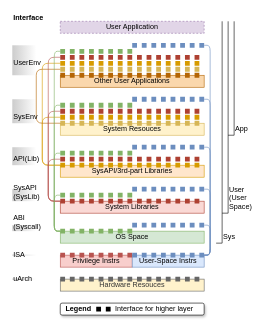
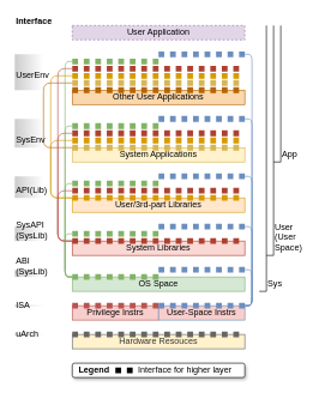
  <mxCell id="0" />
  <mxCell id="1" parent="0" />
  <mxCell id="2" value="" style="rounded=0;whiteSpace=wrap;html=1;align=left;fontColor=#333333;gradientColor=#ffffff;gradientDirection=east;strokeColor=none;fillColor=#CCCCCC;" parent="1" vertex="1"><mxGeometry y="464" width="40" height="2" as="geometry" x="20" /></mxCell>
  <mxCell id="3" value="" style="rounded=0;whiteSpace=wrap;html=1;align=left;fontColor=#333333;gradientColor=#ffffff;gradientDirection=east;strokeColor=none;fillColor=#CCCCCC;" parent="1" vertex="1"><mxGeometry y="424" width="40" height="2" as="geometry" x="20" /></mxCell>
  <mxCell id="4" value="" style="rounded=0;whiteSpace=wrap;html=1;align=left;fontColor=#333333;gradientColor=#ffffff;gradientDirection=east;strokeColor=none;fillColor=#CCCCCC;" parent="1" vertex="1"><mxGeometry y="375" width="40" height="10" as="geometry" x="20" /></mxCell>
  <mxCell id="5" value="" style="rounded=0;whiteSpace=wrap;html=1;align=left;fontColor=#333333;gradientColor=#ffffff;gradientDirection=east;strokeColor=none;fillColor=#CCCCCC;" parent="1" vertex="1"><mxGeometry y="245" width="40" height="30" as="geometry" x="20" /></mxCell>
  <mxCell id="6" value="" style="rounded=0;whiteSpace=wrap;html=1;align=left;fontColor=#333333;gradientColor=#ffffff;gradientDirection=east;strokeColor=none;fillColor=#CCCCCC;" parent="1" vertex="1"><mxGeometry y="165" width="40" height="40" as="geometry" x="20" /></mxCell>
  <mxCell id="7" value="" style="rounded=0;whiteSpace=wrap;html=1;align=left;fontColor=#333333;gradientColor=#ffffff;gradientDirection=east;strokeColor=none;fillColor=#CCCCCC;" parent="1" vertex="1"><mxGeometry y="75" width="40" height="50" as="geometry" x="20" /></mxCell>
  <mxCell id="8" value="" style="rounded=1;whiteSpace=wrap;html=1;shadow=1;" parent="1" vertex="1"><mxGeometry x="100" y="505" width="240" height="20" as="geometry" /></mxCell>
  <mxCell id="9" value="" style="endArrow=none;dashed=1;html=1;strokeWidth=8;dashPattern=1 1;fillColor=#dae8fc;strokeColor=#6c8ebf;" parent="1" edge="1"><mxGeometry width="50" height="50" relative="1" as="geometry"><mxPoint x="220" y="165" as="sourcePoint" /><mxPoint x="340" y="165" as="targetPoint" /></mxGeometry></mxCell>
  <mxCell id="10" value="" style="endArrow=none;dashed=1;html=1;strokeWidth=8;dashPattern=1 1;fillColor=#d5e8d4;strokeColor=#82b366;" parent="1" edge="1"><mxGeometry width="50" height="50" relative="1" as="geometry"><mxPoint x="100" y="175" as="sourcePoint" /><mxPoint x="220" y="175" as="targetPoint" /></mxGeometry></mxCell>
  <mxCell id="11" value="" style="endArrow=none;dashed=1;html=1;strokeWidth=8;dashPattern=1 1;fillColor=#ffe6cc;strokeColor=#d79b00;" parent="1" edge="1"><mxGeometry width="50" height="50" relative="1" as="geometry"><mxPoint x="100" y="195" as="sourcePoint" /><mxPoint x="340" y="195" as="targetPoint" /></mxGeometry></mxCell>
  <mxCell id="12" value="" style="endArrow=none;dashed=1;html=1;strokeWidth=8;dashPattern=1 1;fillColor=#dae8fc;strokeColor=#6c8ebf;" parent="1" edge="1"><mxGeometry width="50" height="50" relative="1" as="geometry"><mxPoint x="220" y="245" as="sourcePoint" /><mxPoint x="340" y="245" as="targetPoint" /></mxGeometry></mxCell>
  <mxCell id="13" value="" style="endArrow=none;dashed=1;html=1;strokeWidth=8;dashPattern=1 1;fillColor=#d5e8d4;strokeColor=#82b366;" parent="1" edge="1"><mxGeometry width="50" height="50" relative="1" as="geometry"><mxPoint x="100" y="255" as="sourcePoint" /><mxPoint x="220" y="255" as="targetPoint" /></mxGeometry></mxCell>
  <mxCell id="14" value="" style="endArrow=none;dashed=1;html=1;strokeWidth=8;dashPattern=1 1;fillColor=#dae8fc;strokeColor=#6c8ebf;" parent="1" edge="1"><mxGeometry width="50" height="50" relative="1" as="geometry"><mxPoint x="220" y="375" as="sourcePoint" /><mxPoint x="340" y="375" as="targetPoint" /></mxGeometry></mxCell>
  <mxCell id="15" value="Hardware Resouces" style="rounded=0;whiteSpace=wrap;html=1;fillColor=#fff2cc;strokeColor=#666666;fontColor=#333333;" parent="1" vertex="1"><mxGeometry x="100" y="465" width="240" height="20" as="geometry" /></mxCell>
  <mxCell id="16" value="Privilege Instrs" style="rounded=0;whiteSpace=wrap;html=1;fillColor=#f8cecc;strokeColor=#b85450;" parent="1" vertex="1"><mxGeometry x="100" y="425" width="120" height="20" as="geometry" /></mxCell>
- <mxCell id="17" value="User-Space Instrs" style="rounded=0;whiteSpace=wrap;html=1;fillColor=#dae8fc;strokeColor=#6c8ebf;" parent="1" vertex="1"><mxGeometry x="220" y="425" width="120" height="20" as="geometry" /></mxCell>
+ <mxCell id="17" value="User-Space Instrs" style="rounded=0;whiteSpace=wrap;html=1;fillColor=#f8cecc;strokeColor=#6c8ebf;" parent="1" vertex="1"><mxGeometry x="220" y="425" width="120" height="20" as="geometry" /></mxCell>
  <mxCell id="18" value="" style="endArrow=none;dashed=1;html=1;strokeWidth=8;dashPattern=1 1;fillColor=#f5f5f5;strokeColor=#666666;" parent="1" edge="1"><mxGeometry width="50" height="50" relative="1" as="geometry"><mxPoint x="100" y="465" as="sourcePoint" /><mxPoint x="340" y="465" as="targetPoint" /></mxGeometry></mxCell>
  <mxCell id="19" value="OS Space" style="rounded=0;whiteSpace=wrap;html=1;fillColor=#d5e8d4;strokeColor=#82b366;" parent="1" vertex="1"><mxGeometry x="100" y="385" width="240" height="20" as="geometry" /></mxCell>
  <mxCell id="20" value="" style="endArrow=none;dashed=1;html=1;strokeWidth=8;dashPattern=1 1;fillColor=#f8cecc;strokeColor=#b85450;" parent="1" edge="1"><mxGeometry width="50" height="50" relative="1" as="geometry"><mxPoint x="100" y="425" as="sourcePoint" /><mxPoint x="220" y="425" as="targetPoint" /></mxGeometry></mxCell>
  <mxCell id="21" value="" style="endArrow=none;dashed=1;html=1;strokeWidth=8;dashPattern=1 1;fillColor=#dae8fc;strokeColor=#6c8ebf;" parent="1" edge="1"><mxGeometry width="50" height="50" relative="1" as="geometry"><mxPoint x="220" y="425" as="sourcePoint" /><mxPoint x="340" y="425" as="targetPoint" /></mxGeometry></mxCell>
  <mxCell id="22" value="" style="endArrow=none;dashed=1;html=1;strokeWidth=8;dashPattern=1 1;fillColor=#d5e8d4;strokeColor=#82b366;" parent="1" edge="1"><mxGeometry width="50" height="50" relative="1" as="geometry"><mxPoint x="100" y="385" as="sourcePoint" /><mxPoint x="220" y="385" as="targetPoint" /></mxGeometry></mxCell>
- <mxCell id="23" value="SysAPI/3rd-part Libraries" style="rounded=0;whiteSpace=wrap;html=1;fillColor=#ffe6cc;strokeColor=#d79b00;" parent="1" vertex="1"><mxGeometry x="100" y="275" width="240" height="20" as="geometry" /></mxCell>
+ <mxCell id="23" value="User/3rd-part Libraries" style="rounded=0;whiteSpace=wrap;html=1;fillColor=#ffe6cc;strokeColor=#d79b00;" parent="1" vertex="1"><mxGeometry x="100" y="275" width="240" height="20" as="geometry" /></mxCell>
  <mxCell id="24" value="" style="endArrow=none;dashed=1;html=1;strokeWidth=8;dashPattern=1 1;fillColor=#ffe6cc;strokeColor=#d79b00;" parent="1" edge="1"><mxGeometry width="50" height="50" relative="1" as="geometry"><mxPoint x="100" y="275" as="sourcePoint" /><mxPoint x="340" y="275" as="targetPoint" /></mxGeometry></mxCell>
- <mxCell id="25" value="System Resouces" style="rounded=0;whiteSpace=wrap;html=1;fillColor=#fff2cc;strokeColor=#d6b656;" parent="1" vertex="1"><mxGeometry x="100" y="205" width="240" height="20" as="geometry" /></mxCell>
+ <mxCell id="25" value="System Applications" style="rounded=0;whiteSpace=wrap;html=1;fillColor=#fff2cc;strokeColor=#d6b656;" parent="1" vertex="1"><mxGeometry x="100" y="205" width="240" height="20" as="geometry" /></mxCell>
  <mxCell id="26" value="" style="endArrow=none;dashed=1;html=1;strokeWidth=8;dashPattern=1 1;fillColor=#fff2cc;strokeColor=#d6b656;" parent="1" edge="1"><mxGeometry width="50" height="50" relative="1" as="geometry"><mxPoint x="100" y="205" as="sourcePoint" /><mxPoint x="340" y="205" as="targetPoint" /></mxGeometry></mxCell>
  <mxCell id="27" value="User Application" style="rounded=0;whiteSpace=wrap;html=1;fillColor=#e1d5e7;strokeColor=#9673a6;dashed=1;" parent="1" vertex="1"><mxGeometry x="100" y="35" width="240" height="20" as="geometry" /></mxCell>
  <mxCell id="28" value="&lt;b&gt;Legend&lt;/b&gt;" style="text;html=1;align=center;verticalAlign=middle;resizable=0;points=[];autosize=1;" parent="1" vertex="1"><mxGeometry x="100" y="505" width="60" height="20" as="geometry" /></mxCell>
  <mxCell id="29" value="" style="endArrow=none;dashed=1;html=1;strokeWidth=8;dashPattern=1 1;" parent="1" edge="1"><mxGeometry width="50" height="50" relative="1" as="geometry"><mxPoint x="160" y="515" as="sourcePoint" /><mxPoint x="190" y="515" as="targetPoint" /></mxGeometry></mxCell>
  <mxCell id="30" value="Interface for higher layer" style="text;html=1;align=left;verticalAlign=middle;resizable=0;points=[];autosize=1;" parent="1" vertex="1"><mxGeometry x="190" y="505" width="150" height="20" as="geometry" /></mxCell>
  <mxCell id="31" value="" style="endArrow=none;html=1;strokeWidth=1;fillColor=#dae8fc;strokeColor=#6c8ebf;" parent="1" edge="1"><mxGeometry width="50" height="50" relative="1" as="geometry"><mxPoint x="340" y="425" as="sourcePoint" /><mxPoint x="340" y="375" as="targetPoint" /><Array as="points"><mxPoint x="350" y="425" /><mxPoint x="350" y="375" /></Array></mxGeometry></mxCell>
  <mxCell id="32" value="" style="endArrow=none;html=1;strokeWidth=1;fillColor=#dae8fc;strokeColor=#6c8ebf;" parent="1" edge="1"><mxGeometry width="50" height="50" relative="1" as="geometry"><mxPoint x="340" y="425" as="sourcePoint" /><mxPoint x="340" y="315" as="targetPoint" /><Array as="points"><mxPoint x="350" y="425" /><mxPoint x="350" y="315" /></Array></mxGeometry></mxCell>
  <mxCell id="33" value="" style="endArrow=none;html=1;strokeWidth=1;fillColor=#dae8fc;strokeColor=#6c8ebf;" parent="1" edge="1"><mxGeometry width="50" height="50" relative="1" as="geometry"><mxPoint x="340" y="425" as="sourcePoint" /><mxPoint x="340" y="245" as="targetPoint" /><Array as="points"><mxPoint x="350" y="425" /><mxPoint x="350" y="245" /></Array></mxGeometry></mxCell>
  <mxCell id="34" value="" style="endArrow=none;html=1;strokeColor=#82b366;strokeWidth=1;fillColor=#d5e8d4;" parent="1" edge="1"><mxGeometry width="50" height="50" relative="1" as="geometry"><mxPoint x="100" y="385" as="sourcePoint" /><mxPoint x="100" y="325" as="targetPoint" /><Array as="points"><mxPoint x="90" y="385" /><mxPoint x="90" y="325" /></Array></mxGeometry></mxCell>
  <mxCell id="35" value="" style="endArrow=none;html=1;strokeColor=#82b366;strokeWidth=1;fillColor=#d5e8d4;" parent="1" edge="1"><mxGeometry width="50" height="50" relative="1" as="geometry"><mxPoint x="100" y="385" as="sourcePoint" /><mxPoint x="100" y="255" as="targetPoint" /><Array as="points"><mxPoint x="90" y="385" /><mxPoint x="90" y="255" /></Array></mxGeometry></mxCell>
  <mxCell id="36" value="" style="endArrow=none;html=1;strokeColor=#d79b00;strokeWidth=1;fillColor=#ffe6cc;" parent="1" edge="1"><mxGeometry width="50" height="50" relative="1" as="geometry"><mxPoint x="100" y="195" as="sourcePoint" /><mxPoint x="100" y="275" as="targetPoint" /><Array as="points"><mxPoint x="70" y="195" /><mxPoint x="70" y="275" /></Array></mxGeometry></mxCell>
  <mxCell id="37" value="Other User Applications" style="rounded=0;whiteSpace=wrap;html=1;fillColor=#fad7ac;strokeColor=#b46504;" parent="1" vertex="1"><mxGeometry x="100" width="240" height="20" as="geometry" y="125" /></mxCell>
  <mxCell id="38" value="" style="endArrow=none;dashed=1;html=1;strokeWidth=8;dashPattern=1 1;fillColor=#dae8fc;strokeColor=#6c8ebf;" parent="1" edge="1"><mxGeometry width="50" height="50" relative="1" as="geometry"><mxPoint x="220" y="75" as="sourcePoint" /><mxPoint x="340" y="75" as="targetPoint" /></mxGeometry></mxCell>
  <mxCell id="39" value="" style="endArrow=none;dashed=1;html=1;strokeWidth=8;dashPattern=1 1;fillColor=#d5e8d4;strokeColor=#82b366;" parent="1" edge="1"><mxGeometry width="50" height="50" relative="1" as="geometry"><mxPoint x="100" y="85" as="sourcePoint" /><mxPoint x="220" y="85" as="targetPoint" /></mxGeometry></mxCell>
  <mxCell id="40" value="" style="endArrow=none;dashed=1;html=1;strokeWidth=8;dashPattern=1 1;fillColor=#ffe6cc;strokeColor=#d79b00;" parent="1" edge="1"><mxGeometry width="50" height="50" relative="1" as="geometry"><mxPoint x="100" y="105" as="sourcePoint" /><mxPoint x="340" y="105" as="targetPoint" /></mxGeometry></mxCell>
  <mxCell id="41" value="" style="endArrow=none;dashed=1;html=1;strokeWidth=8;dashPattern=1 1;fillColor=#fff2cc;strokeColor=#d6b656;" parent="1" edge="1"><mxGeometry width="50" height="50" relative="1" as="geometry"><mxPoint x="100" y="115" as="sourcePoint" /><mxPoint x="340" y="115" as="targetPoint" /></mxGeometry></mxCell>
  <mxCell id="42" value="" style="endArrow=none;dashed=1;html=1;strokeWidth=8;dashPattern=1 1;fillColor=#fad7ac;strokeColor=#b46504;" parent="1" edge="1"><mxGeometry width="50" height="50" relative="1" as="geometry"><mxPoint x="100" as="sourcePoint" y="125" /><mxPoint x="340" as="targetPoint" y="125" /></mxGeometry></mxCell>
  <mxCell id="43" value="" style="endArrow=none;html=1;strokeColor=#82b366;strokeWidth=1;fillColor=#d5e8d4;" parent="1" edge="1"><mxGeometry width="50" height="50" relative="1" as="geometry"><mxPoint x="100" y="385" as="sourcePoint" /><mxPoint x="100" y="175" as="targetPoint" /><Array as="points"><mxPoint x="90" y="385" /><mxPoint x="90" y="175" /></Array></mxGeometry></mxCell>
  <mxCell id="44" value="" style="endArrow=none;html=1;strokeColor=#d79b00;strokeWidth=1;fillColor=#ffe6cc;" parent="1" edge="1"><mxGeometry width="50" height="50" relative="1" as="geometry"><mxPoint x="100" y="105" as="sourcePoint" /><mxPoint x="100" y="275" as="targetPoint" /><Array as="points"><mxPoint x="70" y="105" /><mxPoint x="70" y="275" /></Array></mxGeometry></mxCell>
  <mxCell id="45" value="" style="endArrow=none;html=1;strokeColor=#b46504;strokeWidth=1;fillColor=#fad7ac;" parent="1" edge="1"><mxGeometry width="50" height="50" relative="1" as="geometry"><mxPoint x="100" y="115" as="sourcePoint" /><mxPoint x="100" y="205" as="targetPoint" /><Array as="points"><mxPoint x="60" y="115" /><mxPoint x="60" y="205" /></Array></mxGeometry></mxCell>
  <mxCell id="46" value="" style="endArrow=none;html=1;strokeWidth=1;fillColor=#dae8fc;strokeColor=#6c8ebf;" parent="1" edge="1"><mxGeometry width="50" height="50" relative="1" as="geometry"><mxPoint x="340" y="425" as="sourcePoint" /><mxPoint x="340" y="165" as="targetPoint" /><Array as="points"><mxPoint x="350" y="425" /><mxPoint x="350" y="165" /></Array></mxGeometry></mxCell>
- <mxCell id="47" value="ABI&lt;br&gt;(Syscall)" style="text;html=1;align=left;verticalAlign=middle;resizable=0;points=[];autosize=1;" parent="1" vertex="1"><mxGeometry y="355" width="60" height="30" as="geometry" x="20" /></mxCell>
+ <mxCell id="47" value="ABI&lt;br&gt;(SysLib)" style="text;html=1;align=left;verticalAlign=middle;resizable=0;points=[];autosize=1;" parent="1" vertex="1"><mxGeometry y="355" width="60" height="30" as="geometry" x="20" /></mxCell>
  <mxCell id="48" value="&lt;b&gt;Interface&lt;br&gt;&lt;/b&gt;" style="text;html=1;align=left;verticalAlign=middle;resizable=0;points=[];autosize=1;" parent="1" vertex="1"><mxGeometry x="20" y="20" width="70" height="20" as="geometry" /></mxCell>
  <mxCell id="49" value="API(Lib)" style="text;html=1;align=left;verticalAlign=middle;resizable=0;points=[];autosize=1;" parent="1" vertex="1"><mxGeometry y="255" width="60" height="20" as="geometry" x="20" /></mxCell>
  <mxCell id="50" value="SysEnv" style="text;html=1;align=left;verticalAlign=middle;resizable=0;points=[];autosize=1;" parent="1" vertex="1"><mxGeometry y="185" width="60" height="20" as="geometry" x="20" /></mxCell>
  <mxCell id="51" value="UserEnv" style="text;html=1;align=left;verticalAlign=middle;resizable=0;points=[];autosize=1;" parent="1" vertex="1"><mxGeometry y="95" width="60" height="20" as="geometry" x="20" /></mxCell>
  <mxCell id="52" value="ISA" style="text;html=1;align=left;verticalAlign=middle;resizable=0;points=[];autosize=1;" parent="1" vertex="1"><mxGeometry y="415" width="30" height="20" as="geometry" x="20" /></mxCell>
  <mxCell id="53" value="uArch" style="text;html=1;align=left;verticalAlign=middle;resizable=0;points=[];autosize=1;" parent="1" vertex="1"><mxGeometry y="455" width="50" height="20" as="geometry" x="20" /></mxCell>
  <mxCell id="54" value="Sys" style="text;html=1;align=left;verticalAlign=middle;resizable=0;points=[];autosize=1;" parent="1" vertex="1"><mxGeometry x="370" y="385" width="40" height="20" as="geometry" /></mxCell>
  <mxCell id="55" value="User&lt;br&gt;(User&lt;br&gt;Space)" style="text;html=1;align=left;verticalAlign=middle;resizable=0;points=[];autosize=1;" parent="1" vertex="1"><mxGeometry x="380" y="305" width="50" height="50" as="geometry" /></mxCell>
  <mxCell id="56" value="" style="endArrow=none;html=1;rounded=0;" parent="1" edge="1"><mxGeometry width="50" height="50" relative="1" as="geometry"><mxPoint x="360" y="405" as="sourcePoint" /><mxPoint x="370" y="35" as="targetPoint" /><Array as="points"><mxPoint x="370" y="405" /></Array></mxGeometry></mxCell>
  <mxCell id="57" value="" style="endArrow=none;html=1;rounded=0;" parent="1" edge="1"><mxGeometry width="50" height="50" relative="1" as="geometry"><mxPoint x="370" y="355" as="sourcePoint" /><mxPoint x="380" y="35" as="targetPoint" /><Array as="points"><mxPoint x="380" y="355" /></Array></mxGeometry></mxCell>
  <mxCell id="58" value="" style="endArrow=none;html=1;rounded=0;" parent="1" edge="1"><mxGeometry width="50" height="50" relative="1" as="geometry"><mxPoint x="380" y="225" as="sourcePoint" /><mxPoint x="390" y="35" as="targetPoint" /><Array as="points"><mxPoint x="390" y="225" /></Array></mxGeometry></mxCell>
  <mxCell id="59" value="App" style="text;html=1;align=left;verticalAlign=middle;resizable=0;points=[];autosize=1;" parent="1" vertex="1"><mxGeometry x="390" y="205" width="40" height="20" as="geometry" /></mxCell>
  <mxCell id="60" value="System Libraries" style="rounded=0;whiteSpace=wrap;html=1;fillColor=#fad9d5;strokeColor=#ae4132;" vertex="1" parent="1"><mxGeometry x="100" y="335" width="240" height="20" as="geometry" /></mxCell>
  <mxCell id="61" value="" style="endArrow=none;dashed=1;html=1;strokeWidth=8;dashPattern=1 1;fillColor=#fad9d5;strokeColor=#ae4132;" edge="1" parent="1"><mxGeometry width="50" height="50" relative="1" as="geometry"><mxPoint x="100" y="335" as="sourcePoint" /><mxPoint x="340" y="335" as="targetPoint" /></mxGeometry></mxCell>
  <mxCell id="62" value="" style="endArrow=none;dashed=1;html=1;strokeWidth=8;dashPattern=1 1;fillColor=#d5e8d4;strokeColor=#82b366;" edge="1" parent="1"><mxGeometry width="50" height="50" relative="1" as="geometry"><mxPoint x="100" y="325" as="sourcePoint" /><mxPoint x="220" y="325" as="targetPoint" /></mxGeometry></mxCell>
  <mxCell id="63" value="" style="endArrow=none;dashed=1;html=1;strokeWidth=8;dashPattern=1 1;fillColor=#dae8fc;strokeColor=#6c8ebf;" edge="1" parent="1"><mxGeometry width="50" height="50" relative="1" as="geometry"><mxPoint x="220" y="315" as="sourcePoint" /><mxPoint x="340" y="315" as="targetPoint" /></mxGeometry></mxCell>
  <mxCell id="64" value="" style="rounded=0;whiteSpace=wrap;html=1;align=left;fontColor=#333333;gradientColor=#ffffff;gradientDirection=east;strokeColor=none;fillColor=#CCCCCC;" vertex="1" parent="1"><mxGeometry y="315" width="40" height="20" as="geometry" x="20" /></mxCell>
  <mxCell id="65" value="SysAPI&lt;br&gt;(SysLib)" style="text;html=1;align=left;verticalAlign=middle;resizable=0;points=[];autosize=1;" vertex="1" parent="1"><mxGeometry y="305" width="60" height="30" as="geometry" x="20" /></mxCell>
  <mxCell id="66" value="" style="endArrow=none;html=1;strokeColor=#b85450;strokeWidth=1;fillColor=#f8cecc;" edge="1" parent="1"><mxGeometry width="50" height="50" relative="1" as="geometry"><mxPoint x="100" y="265" as="sourcePoint" /><mxPoint x="100" y="335" as="targetPoint" /><Array as="points"><mxPoint x="80" y="265" /><mxPoint x="80" y="335" /></Array></mxGeometry></mxCell>
  <mxCell id="67" value="" style="endArrow=none;dashed=1;html=1;strokeWidth=8;dashPattern=1 1;fillColor=#fad9d5;strokeColor=#ae4132;" edge="1" parent="1"><mxGeometry width="50" height="50" relative="1" as="geometry"><mxPoint x="100" y="265" as="sourcePoint" /><mxPoint x="340" y="265" as="targetPoint" /></mxGeometry></mxCell>
  <mxCell id="68" value="" style="endArrow=none;dashed=1;html=1;strokeWidth=8;dashPattern=1 1;fillColor=#fad9d5;strokeColor=#ae4132;" edge="1" parent="1"><mxGeometry width="50" height="50" relative="1" as="geometry"><mxPoint x="100" y="185" as="sourcePoint" /><mxPoint x="340" y="185" as="targetPoint" /></mxGeometry></mxCell>
  <mxCell id="69" value="" style="endArrow=none;dashed=1;html=1;strokeWidth=8;dashPattern=1 1;fillColor=#fad9d5;strokeColor=#ae4132;" edge="1" parent="1"><mxGeometry width="50" height="50" relative="1" as="geometry"><mxPoint x="100" y="95" as="sourcePoint" /><mxPoint x="340" y="95" as="targetPoint" /></mxGeometry></mxCell>
  <mxCell id="70" value="" style="endArrow=none;html=1;strokeColor=#b85450;strokeWidth=1;fillColor=#f8cecc;" edge="1" parent="1"><mxGeometry width="50" height="50" relative="1" as="geometry"><mxPoint x="100" y="185" as="sourcePoint" /><mxPoint x="100" y="335" as="targetPoint" /><Array as="points"><mxPoint x="80" y="185" /><mxPoint x="80" y="335" /></Array></mxGeometry></mxCell>
  <mxCell id="71" value="" style="endArrow=none;html=1;strokeColor=#b85450;strokeWidth=1;fillColor=#f8cecc;" edge="1" parent="1"><mxGeometry width="50" height="50" relative="1" as="geometry"><mxPoint x="100" y="95" as="sourcePoint" /><mxPoint x="100" y="335" as="targetPoint" /><Array as="points"><mxPoint x="80" y="95" /><mxPoint x="80" y="335" /></Array></mxGeometry></mxCell>
  <mxCell id="72" value="" style="endArrow=none;html=1;strokeColor=#82b366;strokeWidth=1;fillColor=#d5e8d4;" edge="1" parent="1"><mxGeometry width="50" height="50" relative="1" as="geometry"><mxPoint x="100" y="385" as="sourcePoint" /><mxPoint x="100" y="85" as="targetPoint" /><Array as="points"><mxPoint x="90" y="385" /><mxPoint x="90" y="85" /></Array></mxGeometry></mxCell>
  <mxCell id="73" value="" style="endArrow=none;html=1;strokeWidth=1;fillColor=#dae8fc;strokeColor=#6c8ebf;" edge="1" parent="1"><mxGeometry width="50" height="50" relative="1" as="geometry"><mxPoint x="340" y="425" as="sourcePoint" /><mxPoint x="340" y="75" as="targetPoint" /><Array as="points"><mxPoint x="350" y="425" /><mxPoint x="350" y="75" /></Array></mxGeometry></mxCell>
